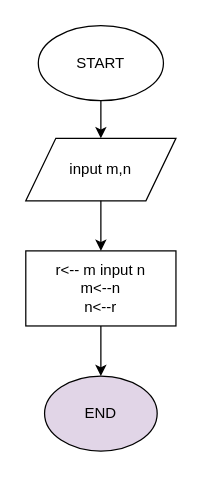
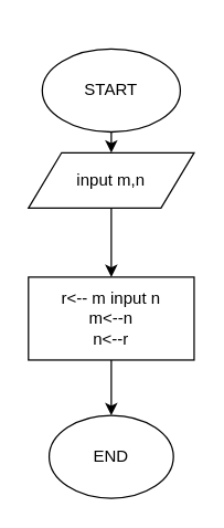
  <mxCell id="0" />
  <mxCell id="1" parent="0" />
- <mxCell id="2" value="START" style="ellipse;whiteSpace=wrap;html=1;" parent="1" vertex="1"><mxGeometry x="30" y="20" width="100" height="60" as="geometry" /></mxCell>
+ <mxCell id="2" value="START" style="ellipse;whiteSpace=wrap;html=1;" parent="1" vertex="1"><mxGeometry x="30" y="35" width="100" height="60" as="geometry" /></mxCell>
  <mxCell id="3" value="" style="endArrow=classic;html=1;exitX=0.5;exitY=1;exitDx=0;exitDy=0;" parent="1" source="2" target="4" edge="1"><mxGeometry width="50" height="50" relative="1" as="geometry"><mxPoint x="80" y="90" as="sourcePoint" /><mxPoint x="80" y="120" as="targetPoint" /></mxGeometry></mxCell>
- <mxCell id="4" value="input m,n" style="shape=parallelogram;perimeter=parallelogramPerimeter;whiteSpace=wrap;html=1;" parent="1" vertex="1"><mxGeometry x="20" y="110" width="120" height="50" as="geometry" /></mxCell>
+ <mxCell id="4" value="input m,n" style="shape=parallelogram;perimeter=parallelogramPerimeter;whiteSpace=wrap;html=1;" parent="1" vertex="1"><mxGeometry x="20" y="110" width="120" height="40" as="geometry" /></mxCell>
  <mxCell id="5" value="" style="endArrow=classic;html=1;exitX=0.5;exitY=1;exitDx=0;exitDy=0;" parent="1" source="4" target="6" edge="1"><mxGeometry width="50" height="50" relative="1" as="geometry"><mxPoint x="80" y="170" as="sourcePoint" /><mxPoint x="80" y="200" as="targetPoint" /></mxGeometry></mxCell>
  <mxCell id="6" value="r&amp;lt;-- m input n&lt;br&gt;m&amp;lt;--n&lt;br&gt;n&amp;lt;--r" style="rounded=0;whiteSpace=wrap;html=1;" parent="1" vertex="1"><mxGeometry x="20" y="200" width="120" height="60" as="geometry" /></mxCell>
  <mxCell id="7" value="" style="endArrow=classic;html=1;exitX=0.5;exitY=1;exitDx=0;exitDy=0;" parent="1" source="6" edge="1"><mxGeometry width="50" height="50" relative="1" as="geometry"><mxPoint x="70" y="330" as="sourcePoint" /><mxPoint x="80" y="300" as="targetPoint" /></mxGeometry></mxCell>
- <mxCell id="8" value="END" style="ellipse;whiteSpace=wrap;html=1;fillColor=#e1d5e7;" parent="1" vertex="1"><mxGeometry x="35" y="300" width="90" height="60" as="geometry" /></mxCell>
+ <mxCell id="8" value="END" style="ellipse;whiteSpace=wrap;html=1;" parent="1" vertex="1"><mxGeometry x="35" y="300" width="90" height="60" as="geometry" /></mxCell>
